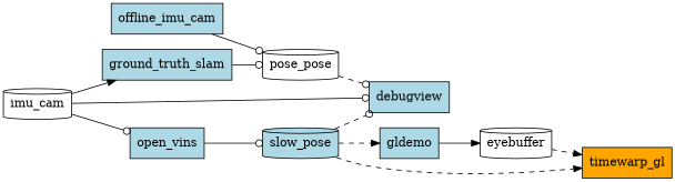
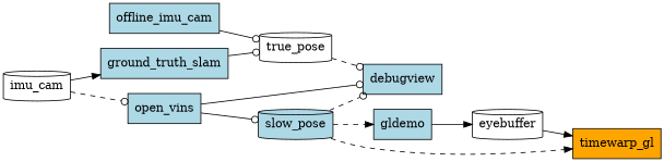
  strict digraph {
    rankdir=LR
    node [fillcolor=lightblue shape=rect style=filled]
    edge [arrowhead=odot style=solid]
    n1 [label=offline_imu_cam]
-   n2 [fillcolor=white label=pose_pose shape=cylinder]
+   n2 [fillcolor=white label=true_pose shape=cylinder]
    n3 [fillcolor=white label=imu_cam shape=cylinder]
    n4 [label=ground_truth_slam]
    n5 [label=open_vins]
    n6 [label=debugview]
    n7 [label=slow_pose shape=cylinder]
    n8 [label=gldemo]
    n9 [fillcolor=orange label=timewarp_gl]
    n10 [fillcolor=white label=eyebuffer shape=cylinder]
    n1 -> n2
    n2 -> n6 [style=dashed]
    n3 -> n4 [arrowhead=normal]
-   n3 -> n5
-   n3 -> n6
+   n3 -> n5 [style=dashed]
+   n5 -> n6
    n4 -> n2
    n5 -> n7
    n7 -> n6 [style=dashed]
    n7 -> n8 [arrowhead=normal style=dashed]
    n7 -> n9 [arrowhead=normal style=dashed]
    n8 -> n10 [arrowhead=normal]
-   n10 -> n9 [arrowhead=normal style=dashed]
+   n10 -> n9 [arrowhead=normal]
  }
